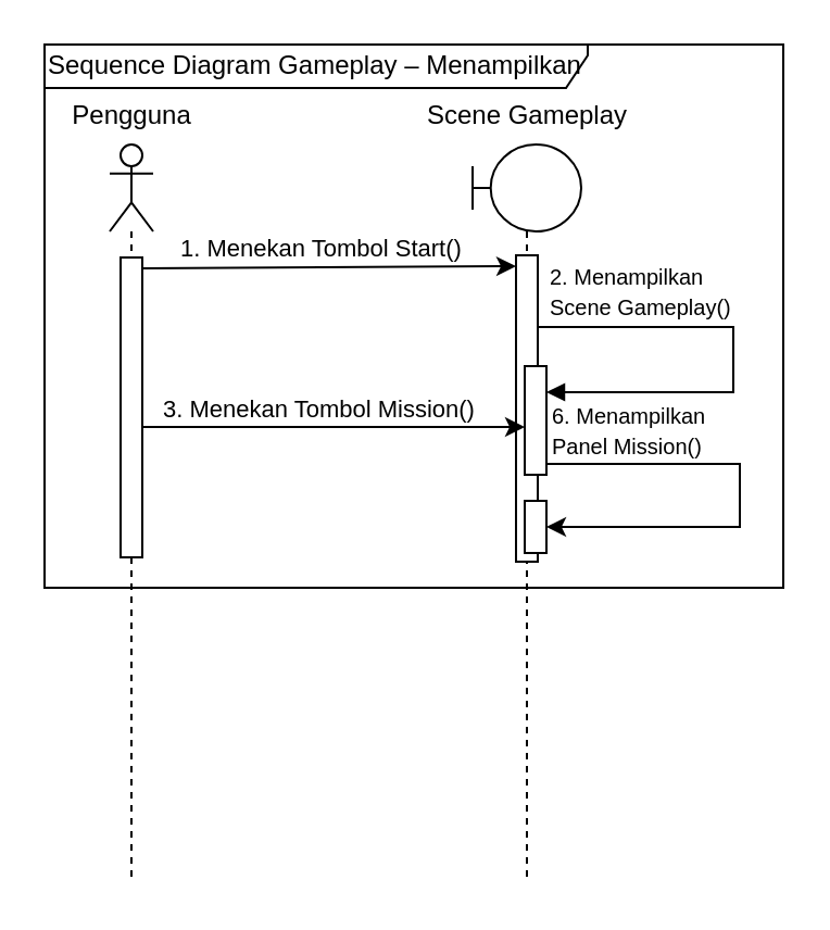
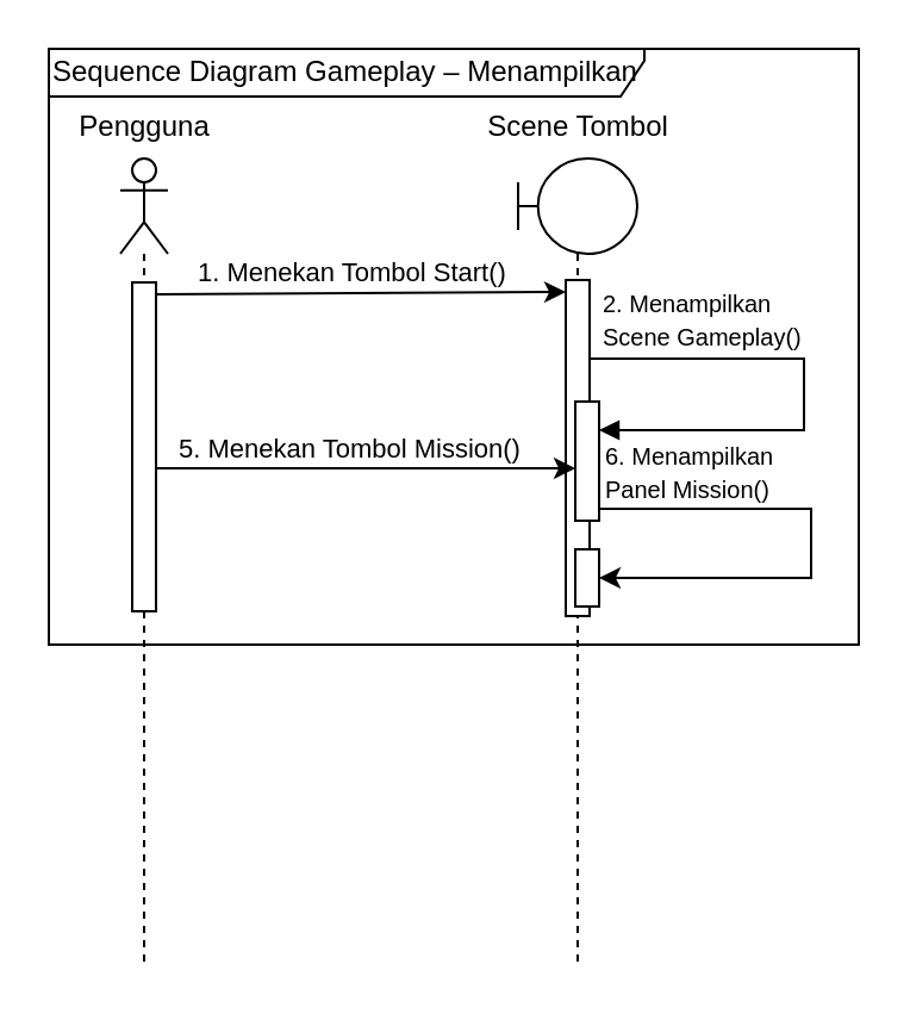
  <mxCell id="0" />
  <mxCell id="1" parent="0" />
  <mxCell id="2" value="&lt;div&gt;&lt;/div&gt;" style="shape=umlLifeline;perimeter=lifelinePerimeter;whiteSpace=wrap;html=1;container=1;dropTarget=0;collapsible=0;recursiveResize=0;outlineConnect=0;portConstraint=eastwest;newEdgeStyle={&quot;curved&quot;:0,&quot;rounded&quot;:0};participant=umlActor;size=40;" parent="1" vertex="1"><mxGeometry x="50" y="66" width="20" height="340" as="geometry" /></mxCell>
  <mxCell id="3" value="" style="html=1;points=[[0,0,0,0,5],[0,1,0,0,-5],[1,0,0,0,5],[1,1,0,0,-5]];perimeter=orthogonalPerimeter;outlineConnect=0;targetShapes=umlLifeline;portConstraint=eastwest;newEdgeStyle={&quot;curved&quot;:0,&quot;rounded&quot;:0};" parent="2" vertex="1"><mxGeometry x="5" y="52" width="10" height="138" as="geometry" /></mxCell>
  <mxCell id="4" value="&lt;div&gt;Pengguna&lt;/div&gt;" style="text;html=1;align=center;verticalAlign=middle;resizable=0;points=[];autosize=1;strokeColor=none;fillColor=none;" parent="1" vertex="1"><mxGeometry x="20" y="38" width="80" height="30" as="geometry" /></mxCell>
  <mxCell id="5" value="Sequence Diagram Gameplay – Menampilkan" style="shape=umlFrame;whiteSpace=wrap;html=1;pointerEvents=0;width=250;height=20;align=left;" parent="1" vertex="1"><mxGeometry x="20" y="20" width="340" height="250" as="geometry" /></mxCell>
  <mxCell id="6" value="" style="shape=umlLifeline;perimeter=lifelinePerimeter;whiteSpace=wrap;html=1;container=1;dropTarget=0;collapsible=0;recursiveResize=0;outlineConnect=0;portConstraint=eastwest;newEdgeStyle={&quot;curved&quot;:0,&quot;rounded&quot;:0};participant=umlBoundary;" parent="1" vertex="1"><mxGeometry x="217" y="66" width="50" height="339" as="geometry" /></mxCell>
  <mxCell id="7" value="" style="html=1;points=[[0,0,0,0,5],[0,1,0,0,-5],[1,0,0,0,5],[1,1,0,0,-5]];perimeter=orthogonalPerimeter;outlineConnect=0;targetShapes=umlLifeline;portConstraint=eastwest;newEdgeStyle={&quot;curved&quot;:0,&quot;rounded&quot;:0};" parent="6" vertex="1"><mxGeometry x="20" y="51" width="10" height="141" as="geometry" /></mxCell>
  <mxCell id="8" value="" style="html=1;align=left;spacingLeft=2;endArrow=block;rounded=0;edgeStyle=orthogonalEdgeStyle;curved=0;rounded=0;" parent="6" source="7" target="10" edge="1"><mxGeometry x="-1" y="22" relative="1" as="geometry"><mxPoint x="30" y="84" as="sourcePoint" /><Array as="points"><mxPoint x="120" y="84" /><mxPoint x="120" y="114" /></Array><mxPoint x="35" y="114" as="targetPoint" /><mxPoint as="offset" /></mxGeometry></mxCell>
  <mxCell id="9" style="edgeStyle=orthogonalEdgeStyle;rounded=0;orthogonalLoop=1;jettySize=auto;html=1;curved=0;exitX=1;exitY=1;exitDx=0;exitDy=-5;exitPerimeter=0;" parent="6" source="10" target="11" edge="1"><mxGeometry relative="1" as="geometry"><Array as="points"><mxPoint x="123" y="147" /><mxPoint x="123" y="176" /></Array></mxGeometry></mxCell>
  <mxCell id="10" value="" style="html=1;points=[[0,0,0,0,5],[0,1,0,0,-5],[1,0,0,0,5],[1,1,0,0,-5]];perimeter=orthogonalPerimeter;outlineConnect=0;targetShapes=umlLifeline;portConstraint=eastwest;newEdgeStyle={&quot;curved&quot;:0,&quot;rounded&quot;:0};" parent="6" vertex="1"><mxGeometry x="24" y="102" width="10" height="50" as="geometry" /></mxCell>
  <mxCell id="11" value="" style="html=1;points=[[0,0,0,0,5],[0,1,0,0,-5],[1,0,0,0,5],[1,1,0,0,-5]];perimeter=orthogonalPerimeter;outlineConnect=0;targetShapes=umlLifeline;portConstraint=eastwest;newEdgeStyle={&quot;curved&quot;:0,&quot;rounded&quot;:0};" parent="6" vertex="1"><mxGeometry x="24" y="164" width="10" height="24" as="geometry" /></mxCell>
- <mxCell id="12" value="&lt;div&gt;Scene Gameplay&lt;/div&gt;" style="text;html=1;align=center;verticalAlign=middle;resizable=0;points=[];autosize=1;strokeColor=none;fillColor=none;" parent="1" vertex="1"><mxGeometry x="182" y="38" width="120" height="30" as="geometry" /></mxCell>
+ <mxCell id="12" value="&lt;div&gt;Scene Tombol&lt;/div&gt;" style="text;html=1;align=center;verticalAlign=middle;resizable=0;points=[];autosize=1;strokeColor=none;fillColor=none;" parent="1" vertex="1"><mxGeometry x="182" y="38" width="120" height="30" as="geometry" /></mxCell>
  <mxCell id="13" style="rounded=0;orthogonalLoop=1;jettySize=auto;html=1;entryX=0;entryY=0;entryDx=0;entryDy=5;entryPerimeter=0;exitX=1;exitY=0;exitDx=0;exitDy=5;exitPerimeter=0;" parent="1" source="3" target="7" edge="1"><mxGeometry relative="1" as="geometry" /></mxCell>
  <mxCell id="14" value="1. Menekan Tombol Start()" style="edgeLabel;html=1;align=left;verticalAlign=middle;resizable=0;points=[];" parent="13" vertex="1" connectable="0"><mxGeometry x="-0.33" y="1" relative="1" as="geometry"><mxPoint x="-42" y="-8" as="offset" /></mxGeometry></mxCell>
  <mxCell id="15" value="&lt;span style=&quot;font-size: 10px;&quot;&gt;2. Menampilkan&amp;nbsp;&lt;/span&gt;&lt;div&gt;&lt;span style=&quot;font-size: 10px;&quot;&gt;Scene&amp;nbsp;&lt;/span&gt;&lt;span style=&quot;font-size: 10px;&quot;&gt;Gameplay()&lt;/span&gt;&lt;/div&gt;" style="edgeLabel;html=1;align=left;verticalAlign=middle;resizable=0;points=[];" parent="13" vertex="1" connectable="0"><mxGeometry x="-0.33" y="1" relative="1" as="geometry"><mxPoint x="128" y="12" as="offset" /></mxGeometry></mxCell>
  <mxCell id="16" style="edgeStyle=orthogonalEdgeStyle;rounded=0;orthogonalLoop=1;jettySize=auto;html=1;curved=0;" parent="1" edge="1"><mxGeometry relative="1" as="geometry"><Array as="points"><mxPoint x="110" y="196" /><mxPoint x="110" y="196" /></Array><mxPoint x="65" y="196" as="sourcePoint" /><mxPoint x="241" y="196" as="targetPoint" /></mxGeometry></mxCell>
- <mxCell id="17" value="3. Menekan Tombol Mission()" style="edgeLabel;html=1;align=left;verticalAlign=middle;resizable=0;points=[];" parent="1" vertex="1" connectable="0"><mxGeometry x="72.997" y="187" as="geometry" /></mxCell>
+ <mxCell id="17" value="5. Menekan Tombol Mission()" style="edgeLabel;html=1;align=left;verticalAlign=middle;resizable=0;points=[];" parent="1" vertex="1" connectable="0"><mxGeometry x="72.997" y="187" as="geometry" /></mxCell>
  <mxCell id="18" value="&lt;span style=&quot;font-size: 10px;&quot;&gt;6. Menampilkan&amp;nbsp;&lt;/span&gt;&lt;div&gt;&lt;span style=&quot;font-size: 10px;&quot;&gt;Panel Mission&lt;/span&gt;&lt;span style=&quot;font-size: 10px;&quot;&gt;()&lt;/span&gt;&lt;/div&gt;" style="edgeLabel;html=1;align=left;verticalAlign=middle;resizable=0;points=[];" parent="1" vertex="1" connectable="0"><mxGeometry x="252" y="197" as="geometry" /></mxCell>
